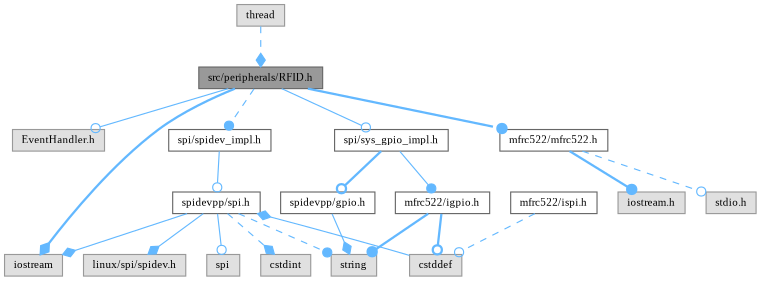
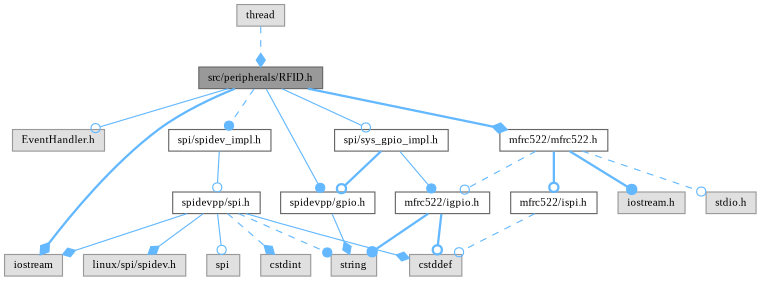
  digraph {
    fontname="Liberation Serif"
    node [color=grey60 fillcolor="#E0E0E0" fontname="Liberation Serif" fontsize=10 shape=box style=filled]
    edge [arrowhead=odot color=steelblue1 fontname="Liberation Serif" fontsize=10 labelfontname=Helvetica labelfontsize=10 style=solid]
    n1 [color=gray40 fillcolor=grey60 fontcolor=black height=0.2 label="src/peripherals/RFID.h" width=0.4]
    n2 [height=0.2 label="EventHandler.h" width=0.4]
    n3 [color=grey40 fillcolor=white height=0.2 label="spi/spidev_impl.h" width=0.4]
    n4 [height=0.2 label=iostream width=0.4]
    n5 [color=grey40 fillcolor=white height=0.2 label="spi/sys_gpio_impl.h" width=0.4]
    n6 [color=grey40 fillcolor=white height=0.2 label="spidevpp/gpio.h" width=0.4]
    n7 [color=grey40 fillcolor=white height=0.2 label="mfrc522/mfrc522.h" width=0.4]
    n8 [color=grey40 fillcolor=white height=0.2 label="spidevpp/spi.h" width=0.4]
    n9 [color=grey40 fillcolor=white height=0.2 label="mfrc522/igpio.h" width=0.4]
    n10 [height=0.2 label=string width=0.4]
    n11 [color=grey40 fillcolor=white height=0.2 label="mfrc522/ispi.h" width=0.4]
    n12 [height=0.2 label="iostream.h" width=0.4]
    n13 [height=0.2 label="stdio.h" width=0.4]
    n14 [height=0.2 label=thread width=0.4]
    n15 [height=0.2 label=cstddef width=0.4]
    n16 [height=0.2 label="linux/spi/spidev.h" width=0.4]
    n17 [height=0.2 label=spi width=0.4]
    n18 [height=0.2 label=cstdint width=0.4]
    n1 -> n2
    n1 -> n3 [arrowhead=dot style=dashed]
    n1 -> n4 [arrowhead=diamond style=bold]
    n1 -> n5
-   n1 -> n7 [arrowhead=dot style=bold]
+   n1 -> n6 [arrowhead=dot]
+   n1 -> n7 [arrowhead=diamond style=bold]
    n3 -> n8
    n5 -> n6 [style=bold]
    n5 -> n9 [arrowhead=dot]
    n6 -> n10 [arrowhead=diamond]
+   n7 -> n9 [style=dashed]
+   n7 -> n11 [style=bold]
    n7 -> n12 [arrowhead=dot style=bold]
    n7 -> n13 [style=dashed]
    n8 -> n4 [arrowhead=diamond]
    n8 -> n10 [arrowhead=dot style=dashed]
-   n15 -> n8 [arrowhead=diamond]
+   n8 -> n15 [arrowhead=diamond]
    n8 -> n16 [arrowhead=diamond]
    n8 -> n17
    n8 -> n18 [arrowhead=diamond style=dashed]
    n9 -> n10 [arrowhead=dot style=bold]
    n9 -> n15 [style=bold]
    n11 -> n15 [style=dashed]
    n14 -> n1 [arrowhead=diamond style=dashed]
  }
